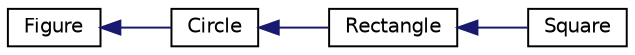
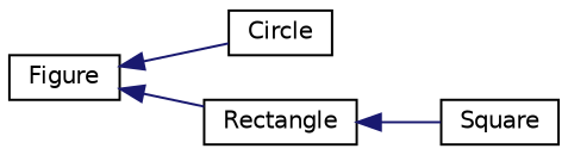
  digraph {
    rankdir=LR
    node [color=black fillcolor=white fontname=Helvetica fontsize=10 shape=record style=filled]
    edge [color=midnightblue dir=back fontname=Helvetica fontsize=10 labelfontname=Helvetica labelfontsize=10 style=solid]
    n1 [height=0.2 label=Figure width=0.4]
    n2 [height=0.2 label=Circle width=0.4]
    n3 [height=0.2 label=Rectangle width=0.4]
    n4 [height=0.2 label=Square width=0.4]
    n1 -> n2
-   n2 -> n3
+   n1 -> n3
    n3 -> n4
  }
